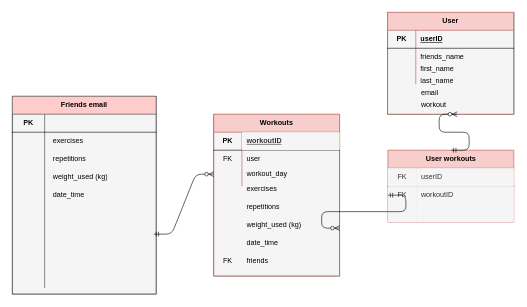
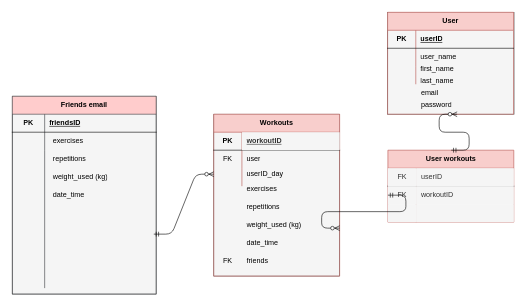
  <mxCell id="0" />
  <mxCell id="1" parent="0" />
  <mxCell id="2" value="" style="group;fillColor=#f5f5f5;strokeColor=#666666;fontColor=#333333;" vertex="1" connectable="0" parent="1"><mxGeometry x="646" y="20" width="211" height="170" as="geometry" /></mxCell>
  <mxCell id="3" value="User" style="shape=table;html=1;whiteSpace=wrap;startSize=30;container=1;collapsible=0;childLayout=tableLayout;fixedRows=1;rowLines=0;fontStyle=1;align=center;fillColor=#f8cecc;strokeColor=#b85450;" vertex="1" parent="2"><mxGeometry width="210" height="170" as="geometry" /></mxCell>
  <mxCell id="4" value="" style="shape=partialRectangle;html=1;whiteSpace=wrap;collapsible=0;dropTarget=0;pointerEvents=0;fillColor=none;top=0;left=0;bottom=1;right=0;points=[[0,0.5],[1,0.5]];portConstraint=eastwest;" vertex="1" parent="3"><mxGeometry y="30" width="210" height="30" as="geometry" /></mxCell>
  <mxCell id="5" value="&lt;b&gt;PK&lt;/b&gt;" style="shape=partialRectangle;html=1;whiteSpace=wrap;connectable=0;fillColor=none;top=0;left=0;bottom=0;right=0;overflow=hidden;" vertex="1" parent="4"><mxGeometry width="47" height="30" as="geometry" /></mxCell>
  <mxCell id="6" value="&lt;b&gt;&lt;u&gt;userID&lt;/u&gt;&lt;/b&gt;" style="shape=partialRectangle;html=1;whiteSpace=wrap;connectable=0;fillColor=none;top=0;left=0;bottom=0;right=0;align=left;spacingLeft=6;overflow=hidden;" vertex="1" parent="4"><mxGeometry x="47" width="163" height="30" as="geometry" /></mxCell>
  <mxCell id="7" value="" style="shape=partialRectangle;html=1;whiteSpace=wrap;collapsible=0;dropTarget=0;pointerEvents=0;fillColor=none;top=0;left=0;bottom=0;right=0;points=[[0,0.5],[1,0.5]];portConstraint=eastwest;" vertex="1" parent="3"><mxGeometry y="60" width="210" height="30" as="geometry" /></mxCell>
  <mxCell id="8" value="" style="shape=partialRectangle;html=1;whiteSpace=wrap;connectable=0;fillColor=none;top=0;left=0;bottom=0;right=0;overflow=hidden;" vertex="1" parent="7"><mxGeometry width="47" height="30" as="geometry" /></mxCell>
- <mxCell id="9" value="friends_name" style="shape=partialRectangle;html=1;whiteSpace=wrap;connectable=0;fillColor=none;top=0;left=0;bottom=0;right=0;align=left;spacingLeft=6;overflow=hidden;" vertex="1" parent="7"><mxGeometry x="47" width="163" height="30" as="geometry" /></mxCell>
+ <mxCell id="9" value="user_name" style="shape=partialRectangle;html=1;whiteSpace=wrap;connectable=0;fillColor=none;top=0;left=0;bottom=0;right=0;align=left;spacingLeft=6;overflow=hidden;" vertex="1" parent="7"><mxGeometry x="47" width="163" height="30" as="geometry" /></mxCell>
  <mxCell id="10" value="" style="shape=partialRectangle;html=1;whiteSpace=wrap;collapsible=0;dropTarget=0;pointerEvents=0;fillColor=none;top=0;left=0;bottom=0;right=0;points=[[0,0.5],[1,0.5]];portConstraint=eastwest;" vertex="1" parent="3"><mxGeometry y="90" width="210" height="30" as="geometry" /></mxCell>
  <mxCell id="11" value="" style="shape=partialRectangle;html=1;whiteSpace=wrap;connectable=0;fillColor=none;top=0;left=0;bottom=0;right=0;overflow=hidden;" vertex="1" parent="10"><mxGeometry width="47" height="30" as="geometry" /></mxCell>
  <mxCell id="12" value="" style="shape=partialRectangle;html=1;whiteSpace=wrap;connectable=0;fillColor=none;top=0;left=0;bottom=0;right=0;align=left;spacingLeft=6;overflow=hidden;" vertex="1" parent="10"><mxGeometry x="47" width="163" height="30" as="geometry" /></mxCell>
  <mxCell id="13" value="first_name" style="shape=partialRectangle;html=1;whiteSpace=wrap;connectable=0;fillColor=none;top=0;left=0;bottom=0;right=0;align=left;spacingLeft=6;overflow=hidden;" vertex="1" parent="2"><mxGeometry x="47" y="80" width="163" height="30" as="geometry" /></mxCell>
  <mxCell id="14" value="last_name" style="shape=partialRectangle;html=1;whiteSpace=wrap;connectable=0;fillColor=none;top=0;left=0;bottom=0;right=0;align=left;spacingLeft=6;overflow=hidden;" vertex="1" parent="2"><mxGeometry x="47" y="100" width="163" height="30" as="geometry" /></mxCell>
  <mxCell id="15" value="email" style="shape=partialRectangle;html=1;whiteSpace=wrap;connectable=0;fillColor=none;top=0;left=0;bottom=0;right=0;align=left;spacingLeft=6;overflow=hidden;" vertex="1" parent="2"><mxGeometry x="48" y="120" width="163" height="30" as="geometry" /></mxCell>
- <mxCell id="16" value="workout" style="shape=partialRectangle;html=1;whiteSpace=wrap;connectable=0;fillColor=none;top=0;left=0;bottom=0;right=0;align=left;spacingLeft=6;overflow=hidden;" vertex="1" parent="2"><mxGeometry x="48" y="139" width="163" height="30" as="geometry" /></mxCell>
+ <mxCell id="16" value="password" style="shape=partialRectangle;html=1;whiteSpace=wrap;connectable=0;fillColor=none;top=0;left=0;bottom=0;right=0;align=left;spacingLeft=6;overflow=hidden;" vertex="1" parent="2"><mxGeometry x="48" y="139" width="163" height="30" as="geometry" /></mxCell>
  <mxCell id="17" value="User workouts" style="shape=table;html=0;whiteSpace=wrap;startSize=30;container=0;collapsible=0;childLayout=tableLayout;fixedRows=0;rowLines=0;fontStyle=1;align=center;fillColor=#f8cecc;strokeColor=#b85450;" vertex="1" parent="1"><mxGeometry x="646.5" y="250" width="210" height="120" as="geometry" /></mxCell>
  <mxCell id="18" value="" style="shape=partialRectangle;html=1;whiteSpace=wrap;collapsible=0;dropTarget=0;pointerEvents=0;fillColor=none;top=0;left=0;bottom=1;right=0;points=[[0,0.5],[1,0.5]];portConstraint=eastwest;" vertex="1" parent="17"><mxGeometry y="30" width="210" height="30" as="geometry" /></mxCell>
  <mxCell id="19" value="&lt;div style=&quot;text-align: left&quot;&gt;&lt;span&gt;FK&lt;/span&gt;&lt;/div&gt;" style="shape=partialRectangle;html=1;whiteSpace=wrap;connectable=0;fillColor=#f5f5f5;top=0;left=0;bottom=0;right=0;overflow=hidden;strokeColor=#666666;fontColor=#333333;" vertex="1" parent="18"><mxGeometry width="47" height="30" as="geometry" /></mxCell>
  <mxCell id="20" value="userID" style="shape=partialRectangle;html=1;whiteSpace=wrap;connectable=0;fillColor=#f5f5f5;top=0;left=0;bottom=0;right=0;align=left;spacingLeft=6;overflow=hidden;strokeColor=#666666;fontColor=#333333;" vertex="1" parent="18"><mxGeometry x="47" width="163" height="30" as="geometry" /></mxCell>
  <mxCell id="21" value="" style="shape=partialRectangle;html=1;whiteSpace=wrap;collapsible=0;dropTarget=0;pointerEvents=0;fillColor=none;top=0;left=0;bottom=0;right=0;points=[[0,0.5],[1,0.5]];portConstraint=eastwest;" vertex="1" parent="17"><mxGeometry y="60" width="210" height="30" as="geometry" /></mxCell>
  <mxCell id="22" value="FK" style="shape=partialRectangle;html=1;whiteSpace=wrap;connectable=0;fillColor=#f5f5f5;top=0;left=0;bottom=0;right=0;overflow=hidden;strokeColor=#666666;fontColor=#333333;" vertex="1" parent="21"><mxGeometry width="47" height="30" as="geometry" /></mxCell>
  <mxCell id="23" value="workoutID" style="shape=partialRectangle;html=1;whiteSpace=wrap;connectable=0;fillColor=#f5f5f5;top=0;left=0;bottom=0;right=0;align=left;spacingLeft=6;overflow=hidden;strokeColor=#666666;fontColor=#333333;" vertex="1" parent="21"><mxGeometry x="47" width="163" height="30" as="geometry" /></mxCell>
  <mxCell id="24" value="" style="shape=partialRectangle;html=1;whiteSpace=wrap;collapsible=0;dropTarget=0;pointerEvents=0;fillColor=none;top=0;left=0;bottom=0;right=0;points=[[0,0.5],[1,0.5]];portConstraint=eastwest;" vertex="1" parent="17"><mxGeometry y="90" width="210" height="30" as="geometry" /></mxCell>
  <mxCell id="25" value="" style="shape=partialRectangle;html=1;whiteSpace=wrap;connectable=0;fillColor=#f5f5f5;top=0;left=0;bottom=0;right=0;overflow=hidden;strokeColor=#666666;fontColor=#333333;" vertex="1" parent="24"><mxGeometry width="47" height="30" as="geometry" /></mxCell>
  <mxCell id="26" value="" style="shape=partialRectangle;html=1;whiteSpace=wrap;connectable=0;fillColor=#f5f5f5;top=0;left=0;bottom=0;right=0;align=left;spacingLeft=6;overflow=hidden;strokeColor=#666666;fontColor=#333333;" vertex="1" parent="24"><mxGeometry x="47" width="163" height="30" as="geometry" /></mxCell>
  <mxCell id="27" value="" style="group;fillColor=#f5f5f5;strokeColor=#666666;fontColor=#333333;" vertex="1" connectable="0" parent="1"><mxGeometry x="356" y="190" width="210" height="270" as="geometry" /></mxCell>
  <mxCell id="28" value="Workouts" style="shape=table;html=1;whiteSpace=wrap;startSize=30;container=1;collapsible=0;childLayout=tableLayout;fixedRows=1;rowLines=0;fontStyle=1;align=center;fillColor=#f8cecc;strokeColor=#b85450;" vertex="1" parent="27"><mxGeometry width="210" height="270" as="geometry" /></mxCell>
  <mxCell id="29" value="" style="shape=partialRectangle;html=1;whiteSpace=wrap;collapsible=0;dropTarget=0;pointerEvents=0;fillColor=none;top=0;left=0;bottom=1;right=0;points=[[0,0.5],[1,0.5]];portConstraint=eastwest;" vertex="1" parent="28"><mxGeometry y="30" width="210" height="30" as="geometry" /></mxCell>
  <mxCell id="30" value="&lt;b&gt;PK&lt;/b&gt;" style="shape=partialRectangle;html=1;whiteSpace=wrap;connectable=0;fillColor=none;top=0;left=0;bottom=0;right=0;overflow=hidden;" vertex="1" parent="29"><mxGeometry width="47" height="30" as="geometry" /></mxCell>
  <mxCell id="31" value="&lt;b&gt;&lt;u&gt;workoutID&lt;/u&gt;&lt;/b&gt;" style="shape=partialRectangle;html=1;whiteSpace=wrap;connectable=0;fillColor=#f5f5f5;top=0;left=0;bottom=0;right=0;align=left;spacingLeft=6;overflow=hidden;strokeColor=#666666;fontColor=#333333;" vertex="1" parent="29"><mxGeometry x="47" width="163" height="30" as="geometry" /></mxCell>
  <mxCell id="32" value="" style="shape=partialRectangle;html=1;whiteSpace=wrap;collapsible=0;dropTarget=0;pointerEvents=0;fillColor=none;top=0;left=0;bottom=0;right=0;points=[[0,0.5],[1,0.5]];portConstraint=eastwest;" vertex="1" parent="28"><mxGeometry y="60" width="210" height="30" as="geometry" /></mxCell>
  <mxCell id="33" value="FK" style="shape=partialRectangle;html=1;whiteSpace=wrap;connectable=0;fillColor=none;top=0;left=0;bottom=0;right=0;overflow=hidden;" vertex="1" parent="32"><mxGeometry width="47" height="30" as="geometry" /></mxCell>
  <mxCell id="34" value="user" style="shape=partialRectangle;html=1;whiteSpace=wrap;connectable=0;fillColor=none;top=0;left=0;bottom=0;right=0;align=left;spacingLeft=6;overflow=hidden;" vertex="1" parent="32"><mxGeometry x="47" width="163" height="30" as="geometry" /></mxCell>
  <mxCell id="35" value="" style="shape=partialRectangle;html=1;whiteSpace=wrap;collapsible=0;dropTarget=0;pointerEvents=0;fillColor=none;top=0;left=0;bottom=0;right=0;points=[[0,0.5],[1,0.5]];portConstraint=eastwest;" vertex="1" parent="28"><mxGeometry y="90" width="210" height="30" as="geometry" /></mxCell>
  <mxCell id="36" value="" style="shape=partialRectangle;html=1;whiteSpace=wrap;connectable=0;fillColor=none;top=0;left=0;bottom=0;right=0;overflow=hidden;" vertex="1" parent="35"><mxGeometry width="47" height="30" as="geometry" /></mxCell>
  <mxCell id="37" value="&#10;&#10;&lt;span style=&quot;color: rgb(0, 0, 0); font-family: helvetica; font-size: 12px; font-style: normal; font-weight: 400; letter-spacing: normal; text-align: left; text-indent: 0px; text-transform: none; word-spacing: 0px; background-color: rgb(248, 249, 250); display: inline; float: none;&quot;&gt;first_name&lt;/span&gt;&#10;&#10;" style="shape=partialRectangle;html=1;whiteSpace=wrap;connectable=0;fillColor=none;top=0;left=0;bottom=0;right=0;align=left;spacingLeft=6;overflow=hidden;" vertex="1" parent="35"><mxGeometry x="47" width="163" height="30" as="geometry" /></mxCell>
- <mxCell id="38" value="workout_day" style="shape=partialRectangle;html=1;whiteSpace=wrap;connectable=0;fillColor=none;top=0;left=0;bottom=0;right=0;align=left;spacingLeft=6;overflow=hidden;" vertex="1" parent="27"><mxGeometry x="47" y="84" width="163" height="30" as="geometry" /></mxCell>
+ <mxCell id="38" value="userID_day" style="shape=partialRectangle;html=1;whiteSpace=wrap;connectable=0;fillColor=none;top=0;left=0;bottom=0;right=0;align=left;spacingLeft=6;overflow=hidden;" vertex="1" parent="27"><mxGeometry x="47" y="84" width="163" height="30" as="geometry" /></mxCell>
  <mxCell id="39" value="exercises" style="shape=partialRectangle;html=1;whiteSpace=wrap;connectable=0;fillColor=none;top=0;left=0;bottom=0;right=0;align=left;spacingLeft=6;overflow=hidden;" vertex="1" parent="27"><mxGeometry x="47" y="110" width="163" height="30" as="geometry" /></mxCell>
  <mxCell id="40" value="date_time" style="shape=partialRectangle;html=1;whiteSpace=wrap;connectable=0;fillColor=none;top=0;left=0;bottom=0;right=0;align=left;spacingLeft=6;overflow=hidden;" vertex="1" parent="27"><mxGeometry x="47" y="200" width="163" height="30" as="geometry" /></mxCell>
  <mxCell id="41" value="weight_used (kg)" style="shape=partialRectangle;html=1;whiteSpace=wrap;connectable=0;fillColor=none;top=0;left=0;bottom=0;right=0;align=left;spacingLeft=6;overflow=hidden;" vertex="1" parent="27"><mxGeometry x="47" y="170" width="163" height="30" as="geometry" /></mxCell>
  <mxCell id="42" value="friends" style="shape=partialRectangle;html=1;whiteSpace=wrap;connectable=0;fillColor=none;top=0;left=0;bottom=0;right=0;align=left;spacingLeft=6;overflow=hidden;" vertex="1" parent="27"><mxGeometry x="47" y="230" width="163" height="30" as="geometry" /></mxCell>
  <mxCell id="43" value="repetitions" style="shape=partialRectangle;html=1;whiteSpace=wrap;connectable=0;fillColor=none;top=0;left=0;bottom=0;right=0;align=left;spacingLeft=6;overflow=hidden;" vertex="1" parent="27"><mxGeometry x="47" y="140" width="163" height="30" as="geometry" /></mxCell>
  <mxCell id="44" value="" style="shape=partialRectangle;html=1;whiteSpace=wrap;collapsible=0;dropTarget=0;pointerEvents=0;fillColor=none;top=0;left=0;bottom=0;right=0;points=[[0,0.5],[1,0.5]];portConstraint=eastwest;" vertex="1" parent="27"><mxGeometry y="230" width="210" height="30" as="geometry" /></mxCell>
  <mxCell id="45" value="FK" style="shape=partialRectangle;html=1;whiteSpace=wrap;connectable=0;fillColor=none;top=0;left=0;bottom=0;right=0;overflow=hidden;" vertex="1" parent="44"><mxGeometry width="47" height="30" as="geometry" /></mxCell>
  <mxCell id="46" value="&#10;&#10;&lt;span style=&quot;color: rgb(0, 0, 0); font-family: helvetica; font-size: 12px; font-style: normal; font-weight: 400; letter-spacing: normal; text-align: left; text-indent: 0px; text-transform: none; word-spacing: 0px; background-color: rgb(248, 249, 250); display: inline; float: none;&quot;&gt;first_name&lt;/span&gt;&#10;&#10;" style="shape=partialRectangle;html=1;whiteSpace=wrap;connectable=0;fillColor=none;top=0;left=0;bottom=0;right=0;align=left;spacingLeft=6;overflow=hidden;" vertex="1" parent="44"><mxGeometry x="47" width="163" height="30" as="geometry" /></mxCell>
  <mxCell id="47" value="" style="group;fillColor=#f5f5f5;strokeColor=#666666;fontColor=#333333;" vertex="1" connectable="0" parent="1"><mxGeometry x="20" y="160" width="240" height="330" as="geometry" /></mxCell>
  <mxCell id="48" value="Friends email" style="shape=table;html=1;whiteSpace=wrap;startSize=30;container=1;collapsible=0;childLayout=tableLayout;fixedRows=1;rowLines=0;fontStyle=1;align=center;fillColor=#ffcccc;strokeColor=#36393d;" vertex="1" parent="47"><mxGeometry width="240" height="330" as="geometry" /></mxCell>
  <mxCell id="49" value="" style="shape=partialRectangle;html=1;whiteSpace=wrap;collapsible=0;dropTarget=0;pointerEvents=0;fillColor=none;top=0;left=0;bottom=1;right=0;points=[[0,0.5],[1,0.5]];portConstraint=eastwest;" vertex="1" parent="48"><mxGeometry y="30" width="240" height="30" as="geometry" /></mxCell>
  <mxCell id="50" value="&lt;b&gt;PK&lt;/b&gt;" style="shape=partialRectangle;html=1;whiteSpace=wrap;connectable=0;fillColor=none;top=0;left=0;bottom=0;right=0;overflow=hidden;" vertex="1" parent="49"><mxGeometry width="54" height="30" as="geometry" /></mxCell>
+ <mxCell id="51" value="&lt;b&gt;&lt;u&gt;friendsID&lt;/u&gt;&lt;/b&gt;" style="shape=partialRectangle;html=1;whiteSpace=wrap;connectable=0;fillColor=none;top=0;left=0;bottom=0;right=0;align=left;spacingLeft=6;overflow=hidden;" vertex="1" parent="49"><mxGeometry x="54" width="186" height="30" as="geometry" /></mxCell>
  <mxCell id="52" value="" style="shape=partialRectangle;html=1;whiteSpace=wrap;collapsible=0;dropTarget=0;pointerEvents=0;fillColor=none;top=0;left=0;bottom=0;right=0;points=[[0,0.5],[1,0.5]];portConstraint=eastwest;" vertex="1" parent="48"><mxGeometry y="60" width="240" height="30" as="geometry" /></mxCell>
  <mxCell id="53" value="" style="shape=partialRectangle;html=1;whiteSpace=wrap;connectable=0;fillColor=none;top=0;left=0;bottom=0;right=0;overflow=hidden;" vertex="1" parent="52"><mxGeometry width="54" height="30" as="geometry" /></mxCell>
  <mxCell id="54" value="" style="shape=partialRectangle;html=1;whiteSpace=wrap;connectable=0;fillColor=none;top=0;left=0;bottom=0;right=0;align=left;spacingLeft=6;overflow=hidden;" vertex="1" parent="52"><mxGeometry x="54" width="186" height="30" as="geometry" /></mxCell>
  <mxCell id="55" value="" style="shape=partialRectangle;html=1;whiteSpace=wrap;collapsible=0;dropTarget=0;pointerEvents=0;fillColor=none;top=0;left=0;bottom=0;right=0;points=[[0,0.5],[1,0.5]];portConstraint=eastwest;" vertex="1" parent="48"><mxGeometry y="90" width="240" height="230" as="geometry" /></mxCell>
  <mxCell id="56" value="" style="shape=partialRectangle;html=1;whiteSpace=wrap;connectable=0;fillColor=none;top=0;left=0;bottom=0;right=0;overflow=hidden;" vertex="1" parent="55"><mxGeometry width="54" height="230" as="geometry" /></mxCell>
  <mxCell id="57" value="" style="shape=partialRectangle;html=1;whiteSpace=wrap;connectable=0;fillColor=none;top=0;left=0;bottom=0;right=0;align=left;spacingLeft=6;overflow=hidden;" vertex="1" parent="55"><mxGeometry x="54" width="186" height="230" as="geometry" /></mxCell>
  <mxCell id="58" value="exercises" style="shape=partialRectangle;html=1;whiteSpace=wrap;connectable=0;fillColor=none;top=0;left=0;bottom=0;right=0;align=left;spacingLeft=6;overflow=hidden;" vertex="1" parent="47"><mxGeometry x="60" y="60" width="163" height="30" as="geometry" /></mxCell>
  <mxCell id="59" value="repetitions" style="shape=partialRectangle;html=1;whiteSpace=wrap;connectable=0;fillColor=none;top=0;left=0;bottom=0;right=0;align=left;spacingLeft=6;overflow=hidden;" vertex="1" parent="47"><mxGeometry x="60" y="90" width="163" height="30" as="geometry" /></mxCell>
  <mxCell id="60" value="weight_used (kg)" style="shape=partialRectangle;html=1;whiteSpace=wrap;connectable=0;fillColor=none;top=0;left=0;bottom=0;right=0;align=left;spacingLeft=6;overflow=hidden;" vertex="1" parent="47"><mxGeometry x="60" y="120" width="163" height="30" as="geometry" /></mxCell>
  <mxCell id="61" value="date_time" style="shape=partialRectangle;html=1;whiteSpace=wrap;connectable=0;fillColor=none;top=0;left=0;bottom=0;right=0;align=left;spacingLeft=6;overflow=hidden;" vertex="1" parent="47"><mxGeometry x="60" y="150" width="163" height="30" as="geometry" /></mxCell>
  <mxCell id="62" value="" style="edgeStyle=entityRelationEdgeStyle;fontSize=12;html=1;endArrow=ERzeroToMany;startArrow=ERmandOne;" edge="1" parent="1"><mxGeometry width="100" height="100" relative="1" as="geometry"><mxPoint x="752" y="250" as="sourcePoint" /><mxPoint x="762" y="190" as="targetPoint" /></mxGeometry></mxCell>
  <mxCell id="63" value="" style="edgeStyle=entityRelationEdgeStyle;fontSize=12;html=1;endArrow=ERzeroToMany;startArrow=ERmandOne;" edge="1" parent="1"><mxGeometry width="100" height="100" relative="1" as="geometry"><mxPoint x="256" y="390" as="sourcePoint" /><mxPoint x="356" y="290" as="targetPoint" /></mxGeometry></mxCell>
  <mxCell id="64" value="" style="edgeStyle=entityRelationEdgeStyle;fontSize=12;html=1;endArrow=ERzeroToMany;startArrow=ERmandOne;exitX=0;exitY=0.5;exitDx=0;exitDy=0;" edge="1" parent="1" source="21"><mxGeometry width="100" height="100" relative="1" as="geometry"><mxPoint x="556" y="350" as="sourcePoint" /><mxPoint x="566" y="380" as="targetPoint" /></mxGeometry></mxCell>
